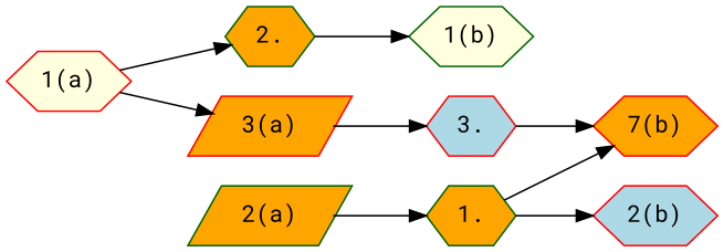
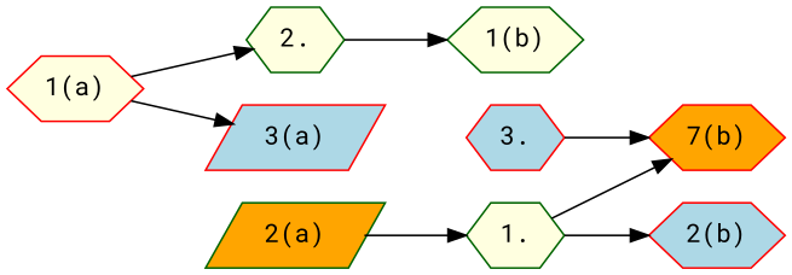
  digraph {
    fontname="Roboto Mono"
    rankdir=LR
    node [color=red fillcolor=orange fontname="Roboto Mono" shape=hexagon style=filled]
    edge [fontname="Roboto Mono"]
    "1(a)" [fillcolor=lightyellow]
-   2. [color=darkgreen]
-   "3(a)" [shape=parallelogram]
+   2. [color=darkgreen fillcolor=lightyellow]
+   "3(a)" [fillcolor=lightblue shape=parallelogram]
    "1(b)" [color=darkgreen fillcolor=lightyellow]
    3. [fillcolor=lightblue]
    n6 [label="7(b)"]
    "2(a)" [color=darkgreen shape=parallelogram]
-   1. [color=darkgreen]
+   1. [color=darkgreen fillcolor=lightyellow]
    "2(b)" [fillcolor=lightblue]
    "1(a)" -> 2.
    "1(a)" -> "3(a)"
    2. -> "1(b)"
-   "3(a)" -> 3.
    3. -> n6
    "2(a)" -> 1.
    1. -> n6
    1. -> "2(b)"
  }
